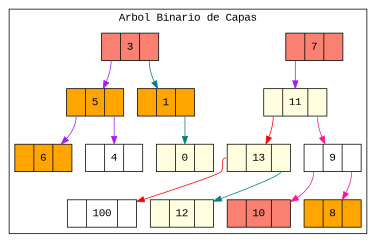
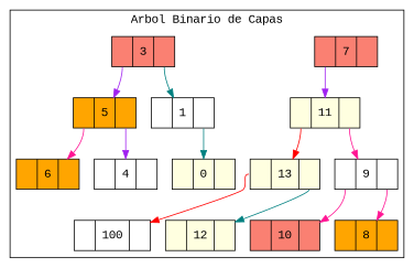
  digraph {
    fontname="Liberation Mono"
    rankdir=TB
    node [fillcolor=lightyellow fontname="Liberation Mono" shape=record style=filled]
    edge [color=purple fontname="Liberation Mono" tailport=C0]
    n1 [fillcolor=salmon label="<C0>|7|<C1>"]
    n2 [label="<C0>|11|<C1>"]
    n3 [fillcolor=salmon label="<C0>|3|<C1>"]
    n4 [label="<C0>|13|<C1>"]
    n5 [fillcolor=white label="<C0>|9|<C1>"]
    n6 [fillcolor=white label="<C0>|100|<C1>"]
    n7 [label="<C0>|12|<C1>"]
    n8 [fillcolor=salmon label="<C0>|10|<C1>"]
    n9 [fillcolor=orange label="<C0>|8|<C1>"]
    n10 [fillcolor=orange label="<C0>|5|<C1>"]
-   n11 [fillcolor=orange label="<C0>|1|<C1>"]
+   n11 [fillcolor=white label="<C0>|1|<C1>"]
    n12 [fillcolor=orange label="<C0>|6|<C1>"]
    n13 [fillcolor=white label="<C0>|4|<C1>"]
    n14 [label="<C0>|0|<C1>"]
    subgraph cluster_1 {
      label="Arbol Binario de Capas"
      n1
      n2
      n3
      n4
      n5
      n6
      n7
      n8
      n9
      n10
      n11
      n12
      n13
      n14
    }
    n1 -> n2
    n2 -> n4 [color=red]
    n2 -> n5 [color=deeppink tailport=C1]
    n3 -> n10
    n3 -> n11 [color=teal tailport=C1]
    n4 -> n6 [color=red]
    n4 -> n7 [color=teal tailport=C1]
    n5 -> n8 [color=deeppink]
    n5 -> n9 [color=deeppink tailport=C1]
-   n10 -> n12
+   n10 -> n12 [color=deeppink]
    n10 -> n13 [tailport=C1]
    n11 -> n14 [color=teal tailport=C1]
  }
